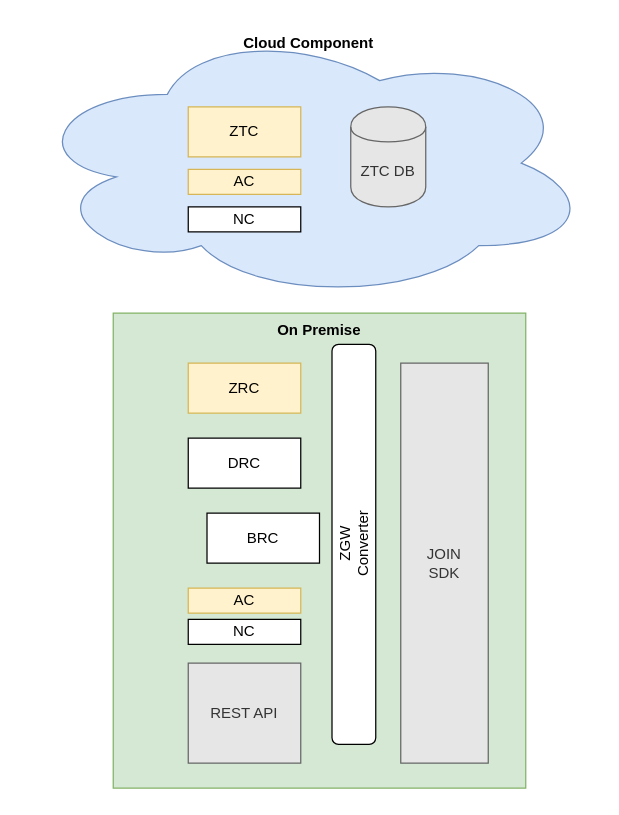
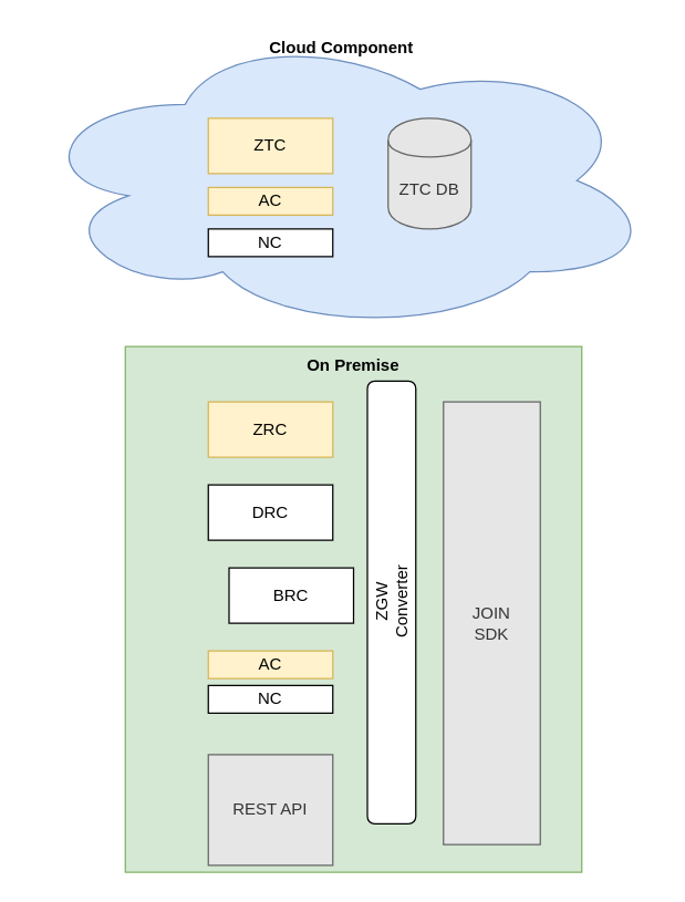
  <mxCell id="0" />
  <mxCell id="1" parent="0" />
  <mxCell id="2" value="&lt;span style=&quot;font-weight: 700&quot;&gt;Cloud Component&lt;/span&gt;" style="ellipse;shape=cloud;whiteSpace=wrap;html=1;verticalAlign=top;fillColor=#dae8fc;strokeColor=#6c8ebf;" vertex="1" parent="1"><mxGeometry x="20" y="20" width="453" height="220" as="geometry" /></mxCell>
  <mxCell id="3" value="On Premise" style="rounded=0;whiteSpace=wrap;html=1;fillColor=#d5e8d4;strokeColor=#82b366;verticalAlign=top;fontStyle=1" vertex="1" parent="1"><mxGeometry x="90" y="250" width="330" height="380" as="geometry" /></mxCell>
  <mxCell id="4" value="ZRC" style="rounded=0;whiteSpace=wrap;html=1;fillColor=#fff2cc;strokeColor=#d6b656;" vertex="1" parent="1"><mxGeometry x="150" y="290" width="90" height="40" as="geometry" /></mxCell>
  <mxCell id="5" value="DRC" style="rounded=0;whiteSpace=wrap;html=1;" vertex="1" parent="1"><mxGeometry x="150" y="350" width="90" height="40" as="geometry" /></mxCell>
  <mxCell id="6" value="BRC" style="rounded=0;whiteSpace=wrap;html=1;" vertex="1" parent="1"><mxGeometry x="165" y="410" width="90" height="40" as="geometry" /></mxCell>
  <mxCell id="7" value="NC" style="rounded=0;whiteSpace=wrap;html=1;" vertex="1" parent="1"><mxGeometry x="150" y="495" width="90" height="20" as="geometry" /></mxCell>
  <mxCell id="8" value="AC" style="rounded=0;whiteSpace=wrap;html=1;fillColor=#fff2cc;strokeColor=#d6b656;" vertex="1" parent="1"><mxGeometry x="150" y="470" width="90" height="20" as="geometry" /></mxCell>
- <mxCell id="9" value="REST API" style="rounded=0;whiteSpace=wrap;html=1;fillColor=#E6E6E6;strokeColor=#666666;fontColor=#333333;" vertex="1" parent="1"><mxGeometry x="150" y="530" width="90" height="80" as="geometry" /></mxCell>
+ <mxCell id="9" value="REST API" style="rounded=0;whiteSpace=wrap;html=1;fillColor=#E6E6E6;strokeColor=#666666;fontColor=#333333;" vertex="1" parent="1"><mxGeometry x="150" y="545" width="90" height="80" as="geometry" /></mxCell>
  <mxCell id="10" value="NC" style="rounded=0;whiteSpace=wrap;html=1;" vertex="1" parent="1"><mxGeometry x="150" y="165" width="90" height="20" as="geometry" /></mxCell>
  <mxCell id="11" value="AC" style="rounded=0;whiteSpace=wrap;html=1;fillColor=#fff2cc;strokeColor=#d6b656;" vertex="1" parent="1"><mxGeometry x="150" y="135" width="90" height="20" as="geometry" /></mxCell>
  <mxCell id="12" value="ZTC" style="rounded=0;whiteSpace=wrap;html=1;fillColor=#fff2cc;strokeColor=#d6b656;" vertex="1" parent="1"><mxGeometry x="150" y="85" width="90" height="40" as="geometry" /></mxCell>
  <mxCell id="13" value="ZTC DB" style="shape=cylinder;whiteSpace=wrap;html=1;boundedLbl=1;backgroundOutline=1;fillColor=#E6E6E6;strokeColor=#666666;fontColor=#333333;" vertex="1" parent="1"><mxGeometry x="280" y="85" width="60" height="80" as="geometry" /></mxCell>
  <mxCell id="14" value="JOIN&lt;br&gt;SDK" style="rounded=0;whiteSpace=wrap;html=1;fillColor=#E6E6E6;strokeColor=#666666;fontColor=#333333;" vertex="1" parent="1"><mxGeometry x="320" y="290" width="70" height="320" as="geometry" /></mxCell>
  <mxCell id="15" value="ZGW&lt;br&gt;Converter" style="rounded=1;whiteSpace=wrap;html=1;horizontal=0;" vertex="1" parent="1"><mxGeometry x="265" y="275" width="35" height="320" as="geometry" /></mxCell>
